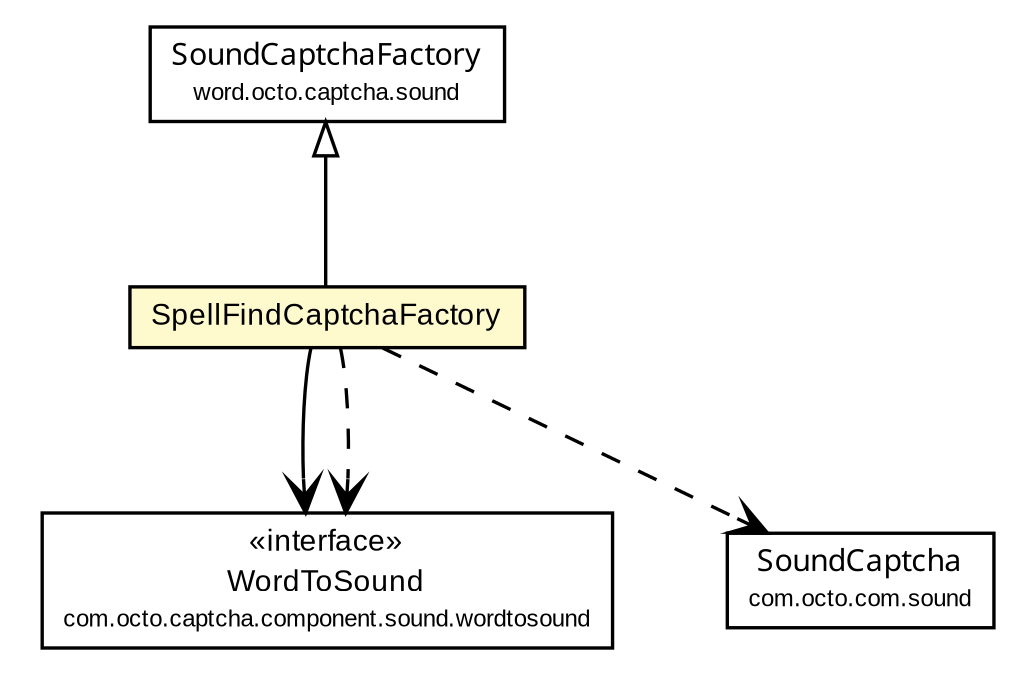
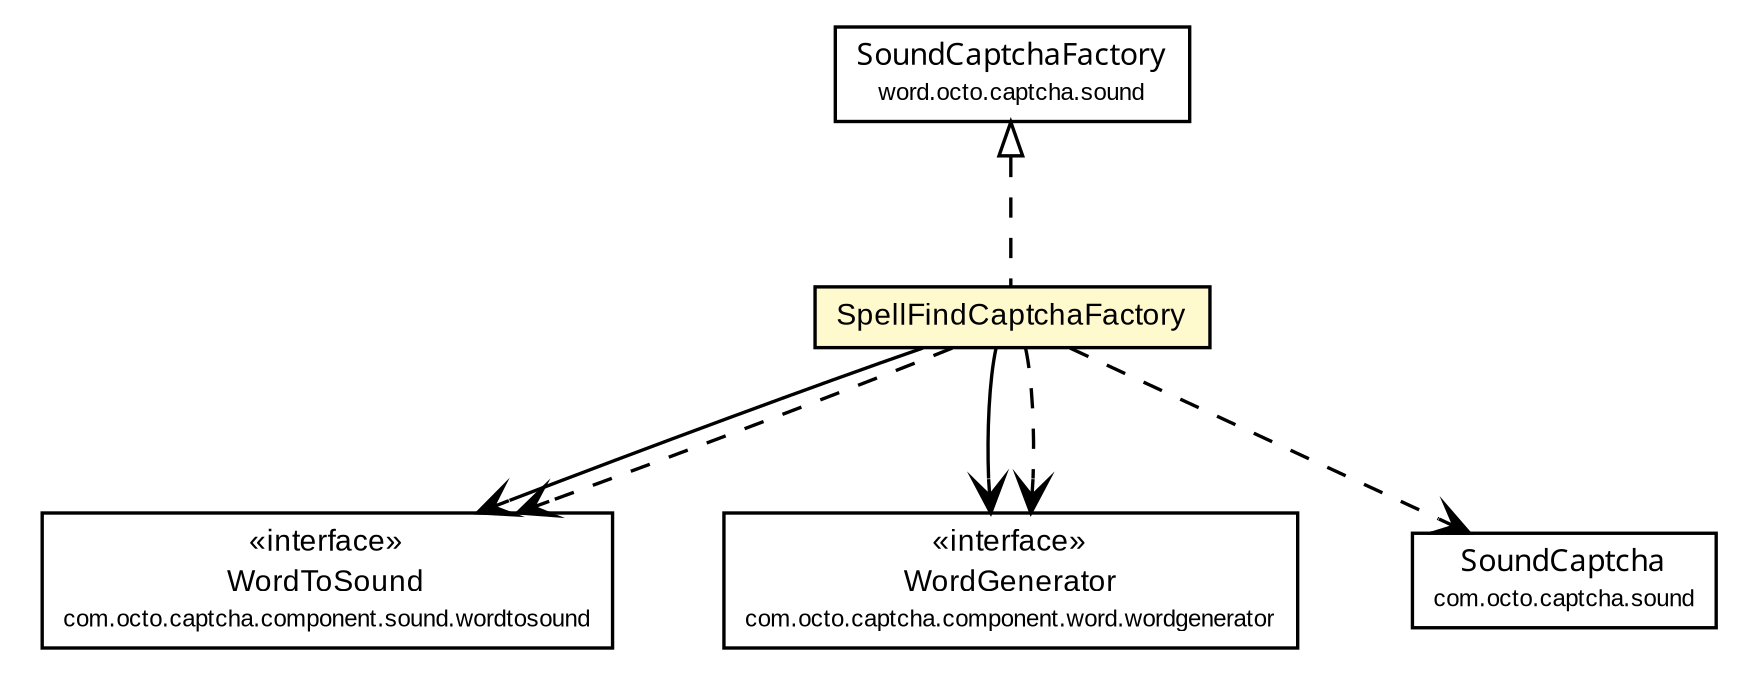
  digraph {
    node [fontcolor=black fontname=arial fontsize=9.0 shape=plaintext]
    edge [fontname=arial fontsize=10.0 headport=p labelfontname=arial labelfontsize=10 tailport=p arrowhead=open color=black fontcolor=black]
    n1 [label=<<table border="0" cellborder="1" cellspacing="0" cellpadding="2" port="p" href="../../component/sound/wordtosound/WordToSound.html"> 		<tr><td><table border="0" cellspacing="0" cellpadding="1"> 			<tr><td> &laquo;interface&raquo; </td></tr> 			<tr><td> WordToSound </td></tr> 			<tr><td><font point-size="7.0"> com.octo.captcha.component.sound.wordtosound </font></td></tr> 		</table></td></tr> 		</table>>]
+   n2 [label=<<table border="0" cellborder="1" cellspacing="0" cellpadding="2" port="p" href="../../component/word/wordgenerator/WordGenerator.html"> 		<tr><td><table border="0" cellspacing="0" cellpadding="1"> 			<tr><td> &laquo;interface&raquo; </td></tr> 			<tr><td> WordGenerator </td></tr> 			<tr><td><font point-size="7.0"> com.octo.captcha.component.word.wordgenerator </font></td></tr> 		</table></td></tr> 		</table>>]
    n3 [label=<<table border="0" cellborder="1" cellspacing="0" cellpadding="2" port="p" href="../SoundCaptchaFactory.html"> 		<tr><td><table border="0" cellspacing="0" cellpadding="1"> 			<tr><td><font face="ariali"> SoundCaptchaFactory </font></td></tr> 			<tr><td><font point-size="7.0"> word.octo.captcha.sound </font></td></tr> 		</table></td></tr> 		</table>>]
    n4 [label=<<table border="0" cellborder="1" cellspacing="0" cellpadding="2" port="p" bgcolor="lemonChiffon" href="./SpellFindCaptchaFactory.html"> 		<tr><td><table border="0" cellspacing="0" cellpadding="1"> 			<tr><td> SpellFindCaptchaFactory </td></tr> 		</table></td></tr> 		</table>>]
-   n5 [label=<<table border="0" cellborder="1" cellspacing="0" cellpadding="2" port="p" href="../SoundCaptcha.html"> 		<tr><td><table border="0" cellspacing="0" cellpadding="1"> 			<tr><td><font face="ariali"> SoundCaptcha </font></td></tr> 			<tr><td><font point-size="7.0"> com.octo.com.sound </font></td></tr> 		</table></td></tr> 		</table>>]
-   n3 -> n4 [arrowtail=empty dir=back fontsize=10 arrowhead="" color="" fontcolor=""]
+   n5 [label=<<table border="0" cellborder="1" cellspacing="0" cellpadding="2" port="p" href="../SoundCaptcha.html"> 		<tr><td><table border="0" cellspacing="0" cellpadding="1"> 			<tr><td><font face="ariali"> SoundCaptcha </font></td></tr> 			<tr><td><font point-size="7.0"> com.octo.captcha.sound </font></td></tr> 		</table></td></tr> 		</table>>]
+   n3 -> n4 [arrowtail=empty dir=back fontsize=10 style=dashed arrowhead="" color="" fontcolor=""]
    n4 -> n1
    n4 -> n1 [style=dashed]
+   n4 -> n2
+   n4 -> n2 [style=dashed]
    n4 -> n5 [style=dashed]
  }
